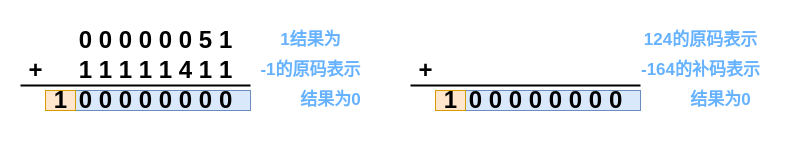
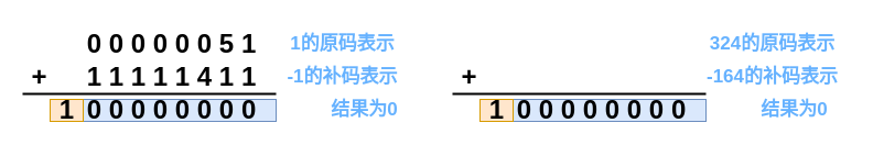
  <mxCell id="0" />
  <mxCell id="1" parent="0" />
  <mxCell id="2" value="" style="group" vertex="1" connectable="0" parent="1"><mxGeometry x="20" y="20" width="360" height="100" as="geometry" /></mxCell>
  <mxCell id="3" value="" style="group" vertex="1" connectable="0" parent="2"><mxGeometry y="10" width="230" height="80" as="geometry" /></mxCell>
  <mxCell id="4" value="" style="line;strokeWidth=2;html=1;fontFamily=Helvetica;" vertex="1" parent="3"><mxGeometry y="50" width="230" height="10" as="geometry" /></mxCell>
  <mxCell id="5" value="+" style="text;strokeColor=none;fillColor=none;html=1;fontSize=24;fontStyle=1;verticalAlign=middle;align=center;" vertex="1" parent="3"><mxGeometry y="30" width="30" height="20" as="geometry" /></mxCell>
  <mxCell id="6" value="0 0 0 0 0 0 5 1" style="text;strokeColor=none;fillColor=none;html=1;fontSize=24;fontStyle=1;verticalAlign=middle;align=center;" vertex="1" parent="3"><mxGeometry x="40" width="190" height="20" as="geometry" /></mxCell>
  <mxCell id="7" value="1 1 1 1 1 4 1 1" style="text;strokeColor=none;fillColor=none;html=1;fontSize=24;fontStyle=1;verticalAlign=middle;align=center;" vertex="1" parent="3"><mxGeometry x="40" y="30" width="190" height="20" as="geometry" /></mxCell>
  <mxCell id="8" value="0 0 0 0 0 0 0 0" style="text;strokeColor=#6c8ebf;fillColor=#dae8fc;html=1;fontSize=24;fontStyle=1;verticalAlign=middle;align=center;" vertex="1" parent="3"><mxGeometry x="40" y="60" width="190" height="20" as="geometry" /></mxCell>
  <mxCell id="9" value="1" style="text;strokeColor=#d79b00;fillColor=#ffe6cc;html=1;fontSize=24;fontStyle=1;verticalAlign=middle;align=center;" vertex="1" parent="3"><mxGeometry x="25" y="60" width="30" height="20" as="geometry" /></mxCell>
- <mxCell id="10" value="&lt;font color=&quot;#66b2ff&quot; style=&quot;font-size: 17px&quot;&gt;1结果为&lt;/font&gt;" style="text;strokeColor=none;fillColor=none;html=1;fontSize=17;fontStyle=1;verticalAlign=middle;align=center;" vertex="1" parent="2"><mxGeometry x="240" width="100" height="40" as="geometry" /></mxCell>
- <mxCell id="11" value="&lt;font color=&quot;#66b2ff&quot; style=&quot;font-size: 17px&quot;&gt;-1的原码表示&lt;/font&gt;" style="text;strokeColor=none;fillColor=none;html=1;fontSize=17;fontStyle=1;verticalAlign=middle;align=center;" vertex="1" parent="2"><mxGeometry x="240" y="30" width="100" height="40" as="geometry" /></mxCell>
+ <mxCell id="10" value="&lt;font color=&quot;#66b2ff&quot; style=&quot;font-size: 17px&quot;&gt;1的原码表示&lt;/font&gt;" style="text;strokeColor=none;fillColor=none;html=1;fontSize=17;fontStyle=1;verticalAlign=middle;align=center;" vertex="1" parent="2"><mxGeometry x="240" width="100" height="40" as="geometry" /></mxCell>
+ <mxCell id="11" value="&lt;font color=&quot;#66b2ff&quot; style=&quot;font-size: 17px&quot;&gt;-1的补码表示&lt;/font&gt;" style="text;strokeColor=none;fillColor=none;html=1;fontSize=17;fontStyle=1;verticalAlign=middle;align=center;" vertex="1" parent="2"><mxGeometry x="240" y="30" width="100" height="40" as="geometry" /></mxCell>
  <mxCell id="12" value="&lt;font color=&quot;#66b2ff&quot; style=&quot;font-size: 17px&quot;&gt;结果为0&lt;/font&gt;" style="text;strokeColor=none;fillColor=none;html=1;fontSize=17;fontStyle=1;verticalAlign=middle;align=center;" vertex="1" parent="2"><mxGeometry x="260" y="60" width="100" height="40" as="geometry" /></mxCell>
  <mxCell id="13" value="" style="group" vertex="1" connectable="0" parent="1"><mxGeometry x="410" y="20" width="360" height="100" as="geometry" /></mxCell>
  <mxCell id="14" value="" style="group" vertex="1" connectable="0" parent="13"><mxGeometry y="10" width="230" height="80" as="geometry" /></mxCell>
  <mxCell id="15" value="" style="line;strokeWidth=2;html=1;fontFamily=Helvetica;" vertex="1" parent="14"><mxGeometry y="50" width="230" height="10" as="geometry" /></mxCell>
  <mxCell id="16" value="+" style="text;strokeColor=none;fillColor=none;html=1;fontSize=24;fontStyle=1;verticalAlign=middle;align=center;" vertex="1" parent="14"><mxGeometry y="30" width="30" height="20" as="geometry" /></mxCell>
  <mxCell id="17" value="0 0 0 0 0 0 0 0" style="text;strokeColor=#6c8ebf;fillColor=#dae8fc;html=1;fontSize=24;fontStyle=1;verticalAlign=middle;align=center;" vertex="1" parent="14"><mxGeometry x="40" y="60" width="190" height="20" as="geometry" /></mxCell>
  <mxCell id="18" value="1" style="text;strokeColor=#d79b00;fillColor=#ffe6cc;html=1;fontSize=24;fontStyle=1;verticalAlign=middle;align=center;" vertex="1" parent="14"><mxGeometry x="25" y="60" width="30" height="20" as="geometry" /></mxCell>
- <mxCell id="19" value="&lt;font color=&quot;#66b2ff&quot; style=&quot;font-size: 17px&quot;&gt;124的原码表示&lt;/font&gt;" style="text;strokeColor=none;fillColor=none;html=1;fontSize=17;fontStyle=1;verticalAlign=middle;align=center;" vertex="1" parent="13"><mxGeometry x="240" width="100" height="40" as="geometry" /></mxCell>
+ <mxCell id="19" value="&lt;font color=&quot;#66b2ff&quot; style=&quot;font-size: 17px&quot;&gt;324的原码表示&lt;/font&gt;" style="text;strokeColor=none;fillColor=none;html=1;fontSize=17;fontStyle=1;verticalAlign=middle;align=center;" vertex="1" parent="13"><mxGeometry x="240" width="100" height="40" as="geometry" /></mxCell>
  <mxCell id="20" value="&lt;font color=&quot;#66b2ff&quot; style=&quot;font-size: 17px&quot;&gt;-164的补码表示&lt;/font&gt;" style="text;strokeColor=none;fillColor=none;html=1;fontSize=17;fontStyle=1;verticalAlign=middle;align=center;" vertex="1" parent="13"><mxGeometry x="240" y="30" width="100" height="40" as="geometry" /></mxCell>
  <mxCell id="21" value="&lt;font color=&quot;#66b2ff&quot; style=&quot;font-size: 17px&quot;&gt;结果为0&lt;/font&gt;" style="text;strokeColor=none;fillColor=none;html=1;fontSize=17;fontStyle=1;verticalAlign=middle;align=center;" vertex="1" parent="13"><mxGeometry x="260" y="60" width="100" height="40" as="geometry" /></mxCell>
